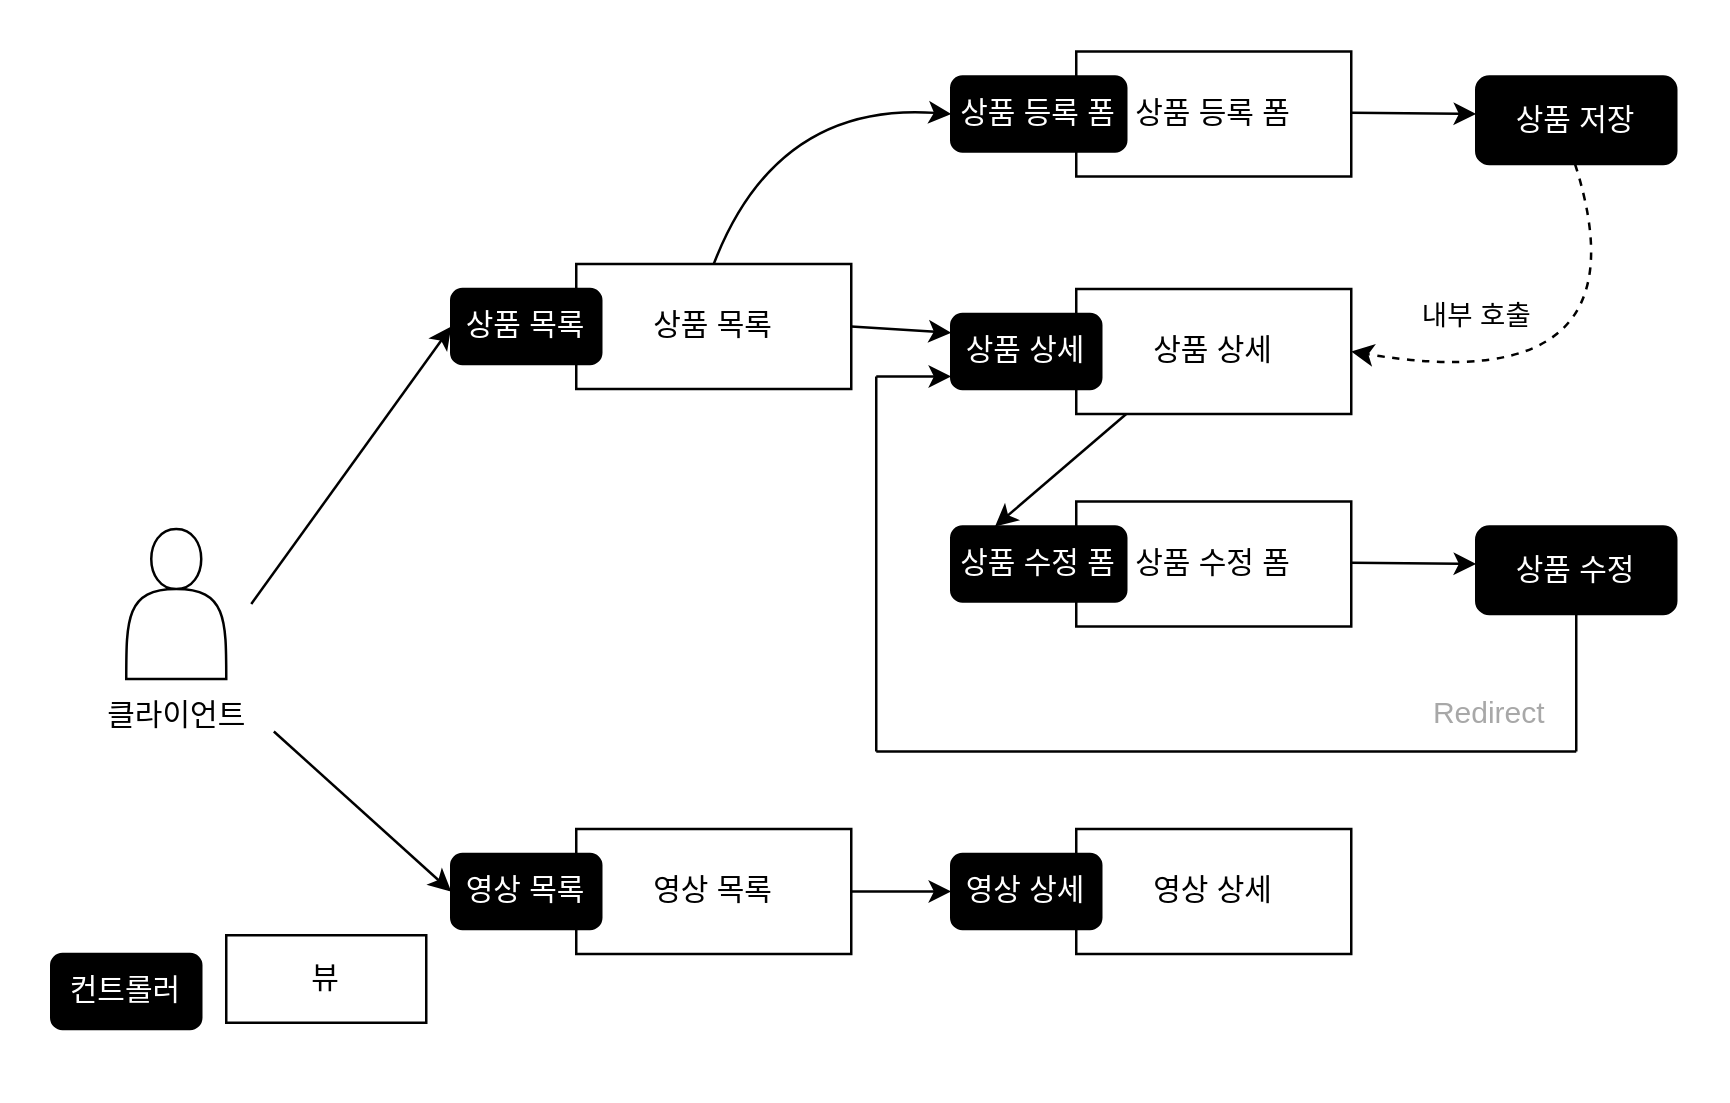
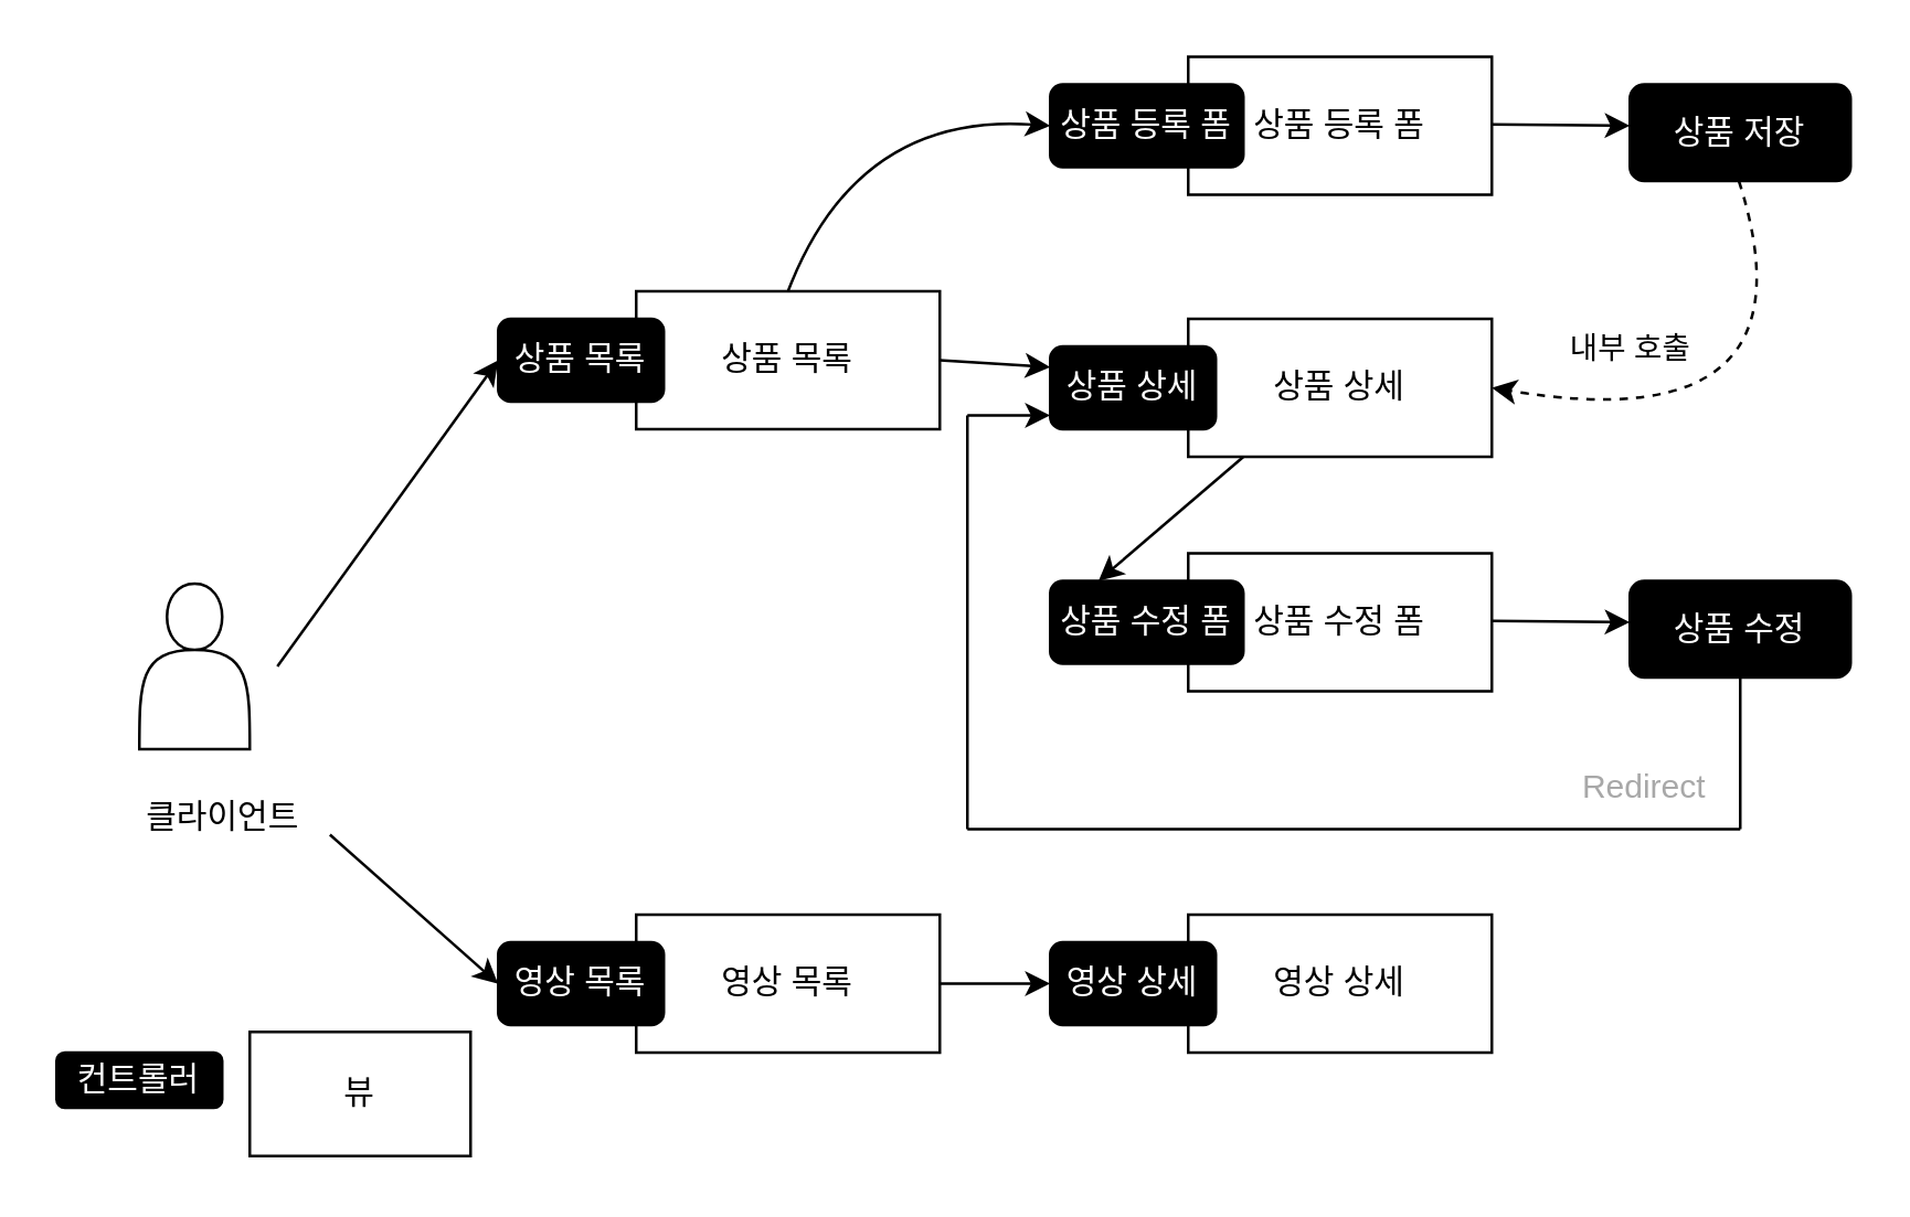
  <mxCell id="0" />
  <mxCell id="1" parent="0" />
  <mxCell id="2" value="상품 목록" style="rounded=0;whiteSpace=wrap;html=1;" parent="1" vertex="1"><mxGeometry x="230" y="105" width="110" height="50" as="geometry" /></mxCell>
  <mxCell id="3" value="" style="shape=actor;whiteSpace=wrap;html=1;" parent="1" vertex="1"><mxGeometry x="50" y="211" width="40" height="60" as="geometry" /></mxCell>
  <mxCell id="4" value="" style="endArrow=classic;html=1;rounded=0;entryX=0;entryY=0.5;entryDx=0;entryDy=0;" parent="1" edge="1" target="5"><mxGeometry width="50" height="50" relative="1" as="geometry"><mxPoint x="100" y="241" as="sourcePoint" /><mxPoint x="170" y="241.05" as="targetPoint" /></mxGeometry></mxCell>
  <mxCell id="5" value="&lt;font color=&quot;#ffffff&quot;&gt;상품 목록&lt;/font&gt;" style="rounded=1;whiteSpace=wrap;html=1;fillColor=#000000;" parent="1" vertex="1"><mxGeometry x="180" y="115" width="60" height="30" as="geometry" /></mxCell>
  <mxCell id="6" value="상품 등록 폼" style="rounded=0;whiteSpace=wrap;html=1;" parent="1" vertex="1"><mxGeometry x="430" y="20" width="110" height="50" as="geometry" /></mxCell>
  <mxCell id="7" value="&lt;font color=&quot;#ffffff&quot;&gt;상품 등록 폼&lt;/font&gt;" style="rounded=1;whiteSpace=wrap;html=1;fillColor=#000000;" parent="1" vertex="1"><mxGeometry x="380" y="30" width="70" height="30" as="geometry" /></mxCell>
  <mxCell id="8" value="상품 상세" style="rounded=0;whiteSpace=wrap;html=1;" parent="1" vertex="1"><mxGeometry x="430" y="115" width="110" height="50" as="geometry" /></mxCell>
  <mxCell id="9" value="&lt;font color=&quot;#ffffff&quot;&gt;상품 상세&lt;/font&gt;" style="rounded=1;whiteSpace=wrap;html=1;fillColor=#000000;" parent="1" vertex="1"><mxGeometry x="380" y="125" width="60" height="30" as="geometry" /></mxCell>
  <mxCell id="10" value="상품 수정 폼" style="rounded=0;whiteSpace=wrap;html=1;" parent="1" vertex="1"><mxGeometry x="430" y="200" width="110" height="50" as="geometry" /></mxCell>
  <mxCell id="11" value="&lt;font color=&quot;#ffffff&quot;&gt;상품 수정 폼&lt;/font&gt;" style="rounded=1;whiteSpace=wrap;html=1;fillColor=#000000;" parent="1" vertex="1"><mxGeometry x="380" y="210" width="70" height="30" as="geometry" /></mxCell>
  <mxCell id="12" value="" style="endArrow=classic;html=1;entryX=0;entryY=0.5;entryDx=0;entryDy=0;exitX=0.5;exitY=0;exitDx=0;exitDy=0;curved=1;" parent="1" source="2" target="7" edge="1"><mxGeometry width="50" height="50" relative="1" as="geometry"><mxPoint x="290" y="100" as="sourcePoint" /><mxPoint x="330" y="60" as="targetPoint" /><Array as="points"><mxPoint x="310" y="40" /></Array></mxGeometry></mxCell>
  <mxCell id="13" value="" style="endArrow=classic;html=1;rounded=0;entryX=0;entryY=0.25;entryDx=0;entryDy=0;" parent="1" target="9" edge="1"><mxGeometry width="50" height="50" relative="1" as="geometry"><mxPoint x="340" y="130" as="sourcePoint" /><mxPoint x="390" y="80" as="targetPoint" /></mxGeometry></mxCell>
  <mxCell id="14" value="" style="endArrow=classic;html=1;rounded=0;" parent="1" edge="1"><mxGeometry width="50" height="50" relative="1" as="geometry"><mxPoint x="540" y="44.5" as="sourcePoint" /><mxPoint x="590" y="45" as="targetPoint" /></mxGeometry></mxCell>
  <mxCell id="15" value="&lt;font color=&quot;#ffffff&quot;&gt;상품 저장&lt;/font&gt;" style="rounded=1;whiteSpace=wrap;html=1;fillColor=#000000;" parent="1" vertex="1"><mxGeometry x="590" y="30" width="80" height="35" as="geometry" /></mxCell>
  <mxCell id="16" value="" style="endArrow=classic;html=1;entryX=1;entryY=0.5;entryDx=0;entryDy=0;curved=1;dashed=1;" parent="1" target="8" edge="1"><mxGeometry relative="1" as="geometry"><mxPoint x="629.5" y="65" as="sourcePoint" /><mxPoint x="629.5" y="165" as="targetPoint" /><Array as="points"><mxPoint x="660" y="160" /></Array></mxGeometry></mxCell>
  <mxCell id="17" value="내부 호출" style="edgeLabel;resizable=0;html=1;align=center;verticalAlign=middle;container=1;" parent="16" connectable="0" vertex="1"><mxGeometry relative="1" as="geometry"><mxPoint x="-59" y="-33" as="offset" /></mxGeometry></mxCell>
  <mxCell id="18" value="" style="endArrow=classic;html=1;rounded=0;entryX=0.25;entryY=0;entryDx=0;entryDy=0;" parent="1" target="11" edge="1"><mxGeometry width="50" height="50" relative="1" as="geometry"><mxPoint x="450" y="165" as="sourcePoint" /><mxPoint x="410" y="205" as="targetPoint" /></mxGeometry></mxCell>
  <mxCell id="19" value="" style="endArrow=classic;html=1;rounded=0;" parent="1" edge="1"><mxGeometry width="50" height="50" relative="1" as="geometry"><mxPoint x="540" y="224.5" as="sourcePoint" /><mxPoint x="590" y="225" as="targetPoint" /></mxGeometry></mxCell>
  <mxCell id="20" value="&lt;font color=&quot;#ffffff&quot;&gt;상품 수정&lt;/font&gt;" style="rounded=1;whiteSpace=wrap;html=1;fillColor=#000000;" parent="1" vertex="1"><mxGeometry x="590" y="210" width="80" height="35" as="geometry" /></mxCell>
  <mxCell id="21" value="" style="endArrow=none;html=1;rounded=0;" parent="1" edge="1"><mxGeometry width="50" height="50" relative="1" as="geometry"><mxPoint x="630" y="300" as="sourcePoint" /><mxPoint x="630" y="245" as="targetPoint" /></mxGeometry></mxCell>
  <mxCell id="22" value="" style="endArrow=none;html=1;rounded=0;" parent="1" edge="1"><mxGeometry width="50" height="50" relative="1" as="geometry"><mxPoint x="350" y="300" as="sourcePoint" /><mxPoint x="630" y="300" as="targetPoint" /></mxGeometry></mxCell>
  <mxCell id="23" value="" style="endArrow=none;html=1;rounded=0;" parent="1" edge="1"><mxGeometry width="50" height="50" relative="1" as="geometry"><mxPoint x="350" y="300" as="sourcePoint" /><mxPoint x="350" y="150" as="targetPoint" /></mxGeometry></mxCell>
  <mxCell id="24" value="" style="endArrow=classic;html=1;rounded=0;entryX=0;entryY=0.833;entryDx=0;entryDy=0;entryPerimeter=0;" parent="1" target="9" edge="1"><mxGeometry width="50" height="50" relative="1" as="geometry"><mxPoint x="350" y="150" as="sourcePoint" /><mxPoint x="370" y="150" as="targetPoint" /></mxGeometry></mxCell>
  <mxCell id="25" value="&lt;font color=&quot;#a8a8a8&quot;&gt;Redirect&lt;/font&gt;" style="text;html=1;align=center;verticalAlign=middle;resizable=0;points=[];autosize=1;strokeColor=none;fillColor=none;" parent="1" vertex="1"><mxGeometry x="560" y="270" width="70" height="30" as="geometry" /></mxCell>
- <mxCell id="26" value="클라이언트" style="text;html=1;align=center;verticalAlign=middle;resizable=0;points=[];autosize=1;strokeColor=none;fillColor=none;" parent="1" vertex="1"><mxGeometry x="30" y="271" width="80" height="30" as="geometry" /></mxCell>
- <mxCell id="27" value="&lt;font color=&quot;#ffffff&quot;&gt;컨트롤러&lt;/font&gt;" style="rounded=1;whiteSpace=wrap;html=1;fillColor=#000000;" parent="1" vertex="1"><mxGeometry x="20" y="381" width="60" height="30" as="geometry" /></mxCell>
- <mxCell id="28" value="뷰" style="rounded=0;whiteSpace=wrap;html=1;" parent="1" vertex="1"><mxGeometry x="90" y="373.5" width="80" height="35" as="geometry" /></mxCell>
+ <mxCell id="26" value="클라이언트" style="text;html=1;align=center;verticalAlign=middle;resizable=0;points=[];autosize=1;strokeColor=none;fillColor=none;" parent="1" vertex="1"><mxGeometry x="40" y="281" width="80" height="30" as="geometry" /></mxCell>
+ <mxCell id="27" value="&lt;font color=&quot;#ffffff&quot;&gt;컨트롤러&lt;/font&gt;" style="rounded=1;whiteSpace=wrap;html=1;fillColor=#000000;" parent="1" vertex="1"><mxGeometry x="20" y="381" width="60" height="20" as="geometry" /></mxCell>
+ <mxCell id="28" value="뷰" style="rounded=0;whiteSpace=wrap;html=1;" parent="1" vertex="1"><mxGeometry x="90" y="373.5" width="80" height="45" as="geometry" /></mxCell>
  <mxCell id="29" value="영상 목록" style="rounded=0;whiteSpace=wrap;html=1;" vertex="1" parent="1"><mxGeometry x="230" y="331" width="110" height="50" as="geometry" /></mxCell>
  <mxCell id="30" value="" style="endArrow=classic;html=1;rounded=0;exitX=0.988;exitY=0.7;exitDx=0;exitDy=0;exitPerimeter=0;" edge="1" parent="1" source="26"><mxGeometry width="50" height="50" relative="1" as="geometry"><mxPoint x="110" y="356" as="sourcePoint" /><mxPoint x="180" y="356.05" as="targetPoint" /></mxGeometry></mxCell>
  <mxCell id="31" value="&lt;font color=&quot;#ffffff&quot;&gt;영상 목록&lt;/font&gt;" style="rounded=1;whiteSpace=wrap;html=1;fillColor=#000000;" vertex="1" parent="1"><mxGeometry x="180" y="341" width="60" height="30" as="geometry" /></mxCell>
  <mxCell id="32" value="영상&amp;nbsp;상세" style="rounded=0;whiteSpace=wrap;html=1;" vertex="1" parent="1"><mxGeometry x="430" y="331" width="110" height="50" as="geometry" /></mxCell>
  <mxCell id="33" value="&lt;font color=&quot;#ffffff&quot;&gt;영상 상세&lt;/font&gt;" style="rounded=1;whiteSpace=wrap;html=1;fillColor=#000000;" vertex="1" parent="1"><mxGeometry x="380" y="341" width="60" height="30" as="geometry" /></mxCell>
  <mxCell id="34" value="" style="endArrow=classic;html=1;rounded=0;entryX=0;entryY=0.5;entryDx=0;entryDy=0;exitX=1;exitY=0.5;exitDx=0;exitDy=0;" edge="1" parent="1" source="29" target="33"><mxGeometry width="50" height="50" relative="1" as="geometry"><mxPoint x="340" y="356" as="sourcePoint" /><mxPoint x="390" y="306" as="targetPoint" /></mxGeometry></mxCell>
